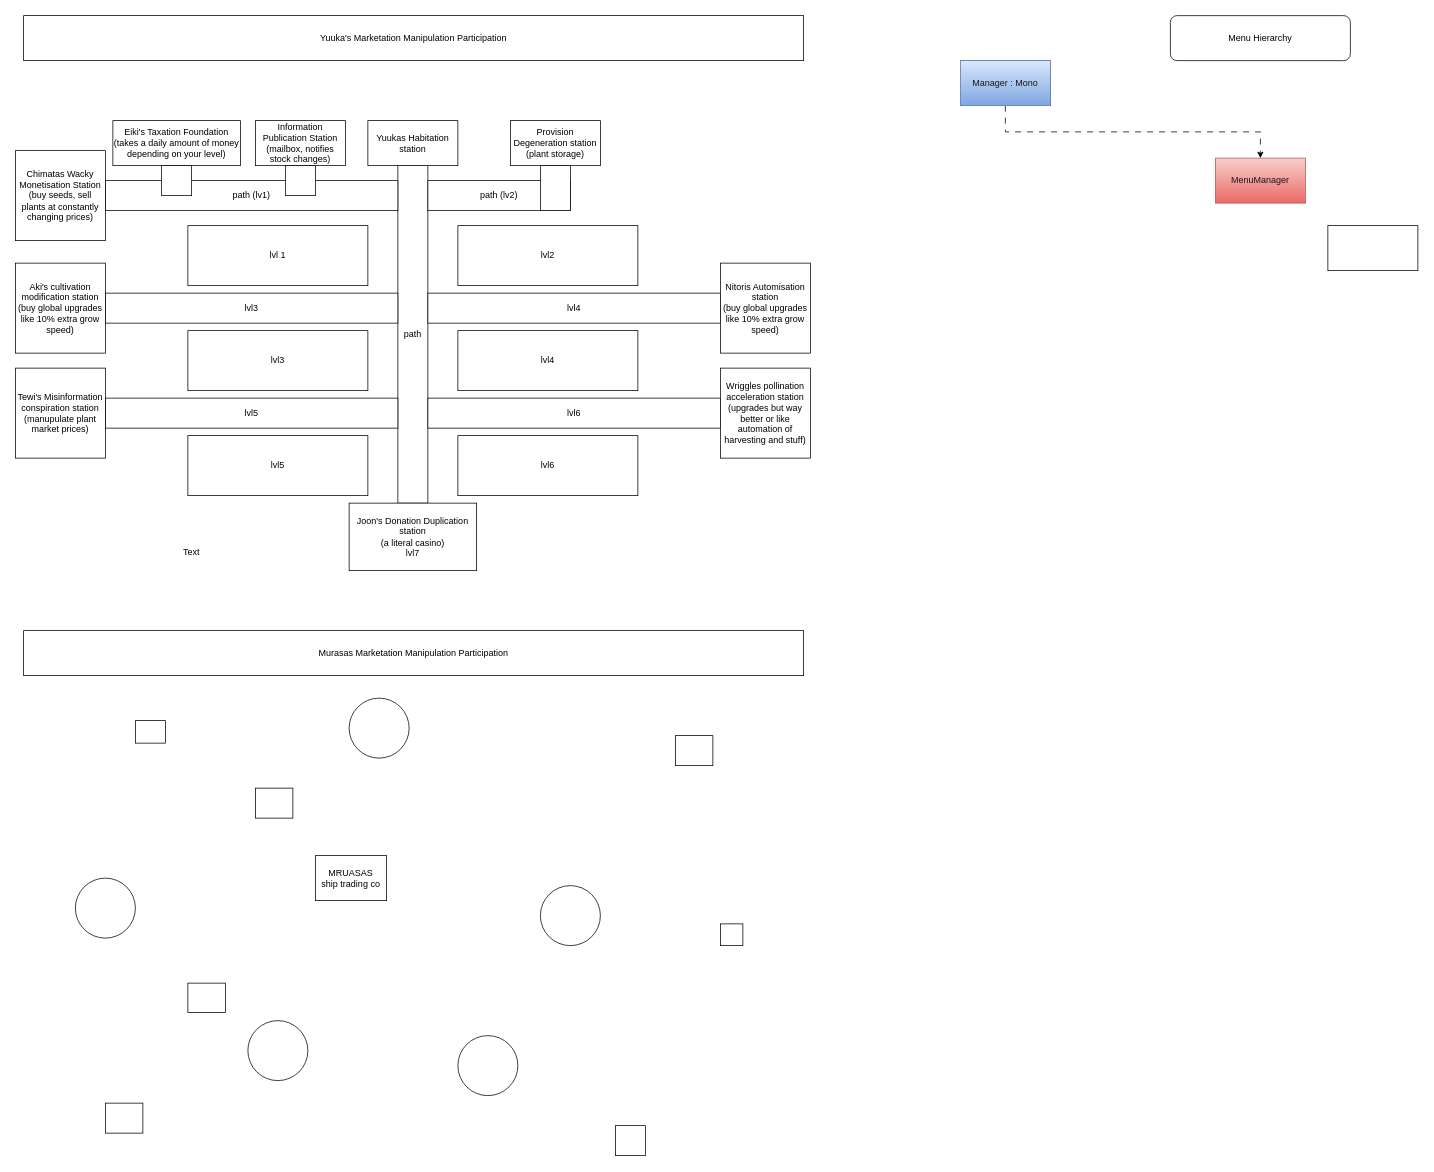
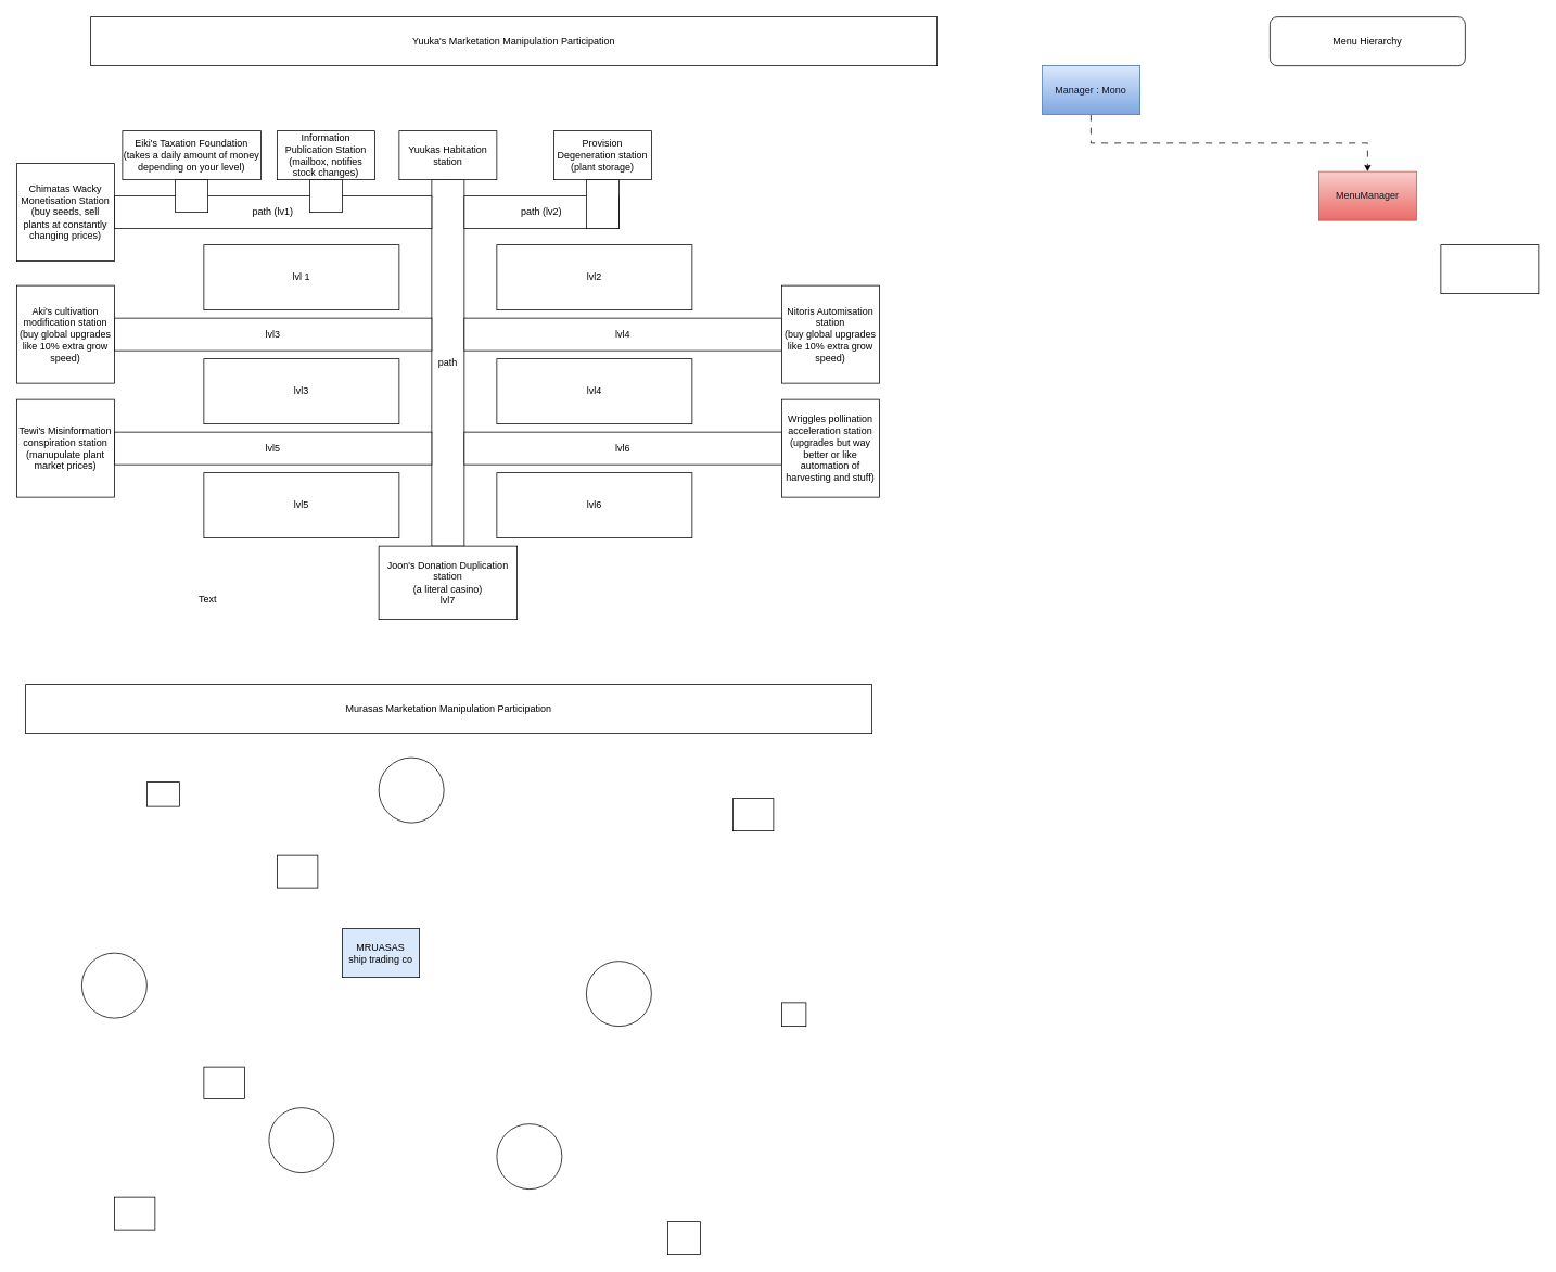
  <mxCell id="0" />
  <mxCell id="1" parent="0" />
- <mxCell id="2" value="Yuuka's Marketation Manipulation Participation" style="rounded=0;whiteSpace=wrap;html=1;" parent="1" vertex="1"><mxGeometry x="31" y="20" width="1040" height="60" as="geometry" /></mxCell>
+ <mxCell id="2" value="Yuuka's Marketation Manipulation Participation" style="rounded=0;whiteSpace=wrap;html=1;" parent="1" vertex="1"><mxGeometry x="111" y="20" width="1040" height="60" as="geometry" /></mxCell>
  <mxCell id="3" value="" style="edgeStyle=orthogonalEdgeStyle;rounded=0;orthogonalLoop=1;jettySize=auto;html=1;" parent="1" source="4" target="5" edge="1"><mxGeometry relative="1" as="geometry" /></mxCell>
  <mxCell id="4" value="path" style="rounded=0;whiteSpace=wrap;html=1;" parent="1" vertex="1"><mxGeometry x="530" y="220" width="40" height="450" as="geometry" /></mxCell>
  <mxCell id="5" value="Yuukas Habitation station" style="rounded=0;whiteSpace=wrap;html=1;" parent="1" vertex="1"><mxGeometry x="490" y="160" width="120" height="60" as="geometry" /></mxCell>
  <mxCell id="6" value="lvl2" style="rounded=0;whiteSpace=wrap;html=1;" parent="1" vertex="1"><mxGeometry x="610" y="300" width="240" height="80" as="geometry" /></mxCell>
  <mxCell id="7" value="lvl 1" style="rounded=0;whiteSpace=wrap;html=1;" parent="1" vertex="1"><mxGeometry x="250" y="300" width="240" height="80" as="geometry" /></mxCell>
  <mxCell id="8" value="lvl3" style="rounded=0;whiteSpace=wrap;html=1;" parent="1" vertex="1"><mxGeometry x="250" y="440" width="240" height="80" as="geometry" /></mxCell>
  <mxCell id="9" value="lvl4" style="rounded=0;whiteSpace=wrap;html=1;" parent="1" vertex="1"><mxGeometry x="610" y="440" width="240" height="80" as="geometry" /></mxCell>
  <mxCell id="10" value="lvl5" style="rounded=0;whiteSpace=wrap;html=1;" parent="1" vertex="1"><mxGeometry x="250" y="580" width="240" height="80" as="geometry" /></mxCell>
  <mxCell id="11" value="lvl6" style="rounded=0;whiteSpace=wrap;html=1;" parent="1" vertex="1"><mxGeometry x="610" y="580" width="240" height="80" as="geometry" /></mxCell>
  <mxCell id="12" value="path (lv2)" style="rounded=0;whiteSpace=wrap;html=1;" parent="1" vertex="1"><mxGeometry x="570" y="240" width="190" height="40" as="geometry" /></mxCell>
  <mxCell id="13" value="lvl3" style="rounded=0;whiteSpace=wrap;html=1;" parent="1" vertex="1"><mxGeometry x="140" y="390" width="390" height="40" as="geometry" /></mxCell>
  <mxCell id="14" value="lvl5" style="rounded=0;whiteSpace=wrap;html=1;" parent="1" vertex="1"><mxGeometry x="140" y="530" width="390" height="40" as="geometry" /></mxCell>
  <mxCell id="15" value="lvl6" style="rounded=0;whiteSpace=wrap;html=1;" parent="1" vertex="1"><mxGeometry x="570" y="530" width="390" height="40" as="geometry" /></mxCell>
  <mxCell id="16" value="Aki's cultivation modification station &lt;br&gt;(buy global upgrades like 10% extra grow speed)" style="rounded=0;whiteSpace=wrap;html=1;" parent="1" vertex="1"><mxGeometry x="20" y="350" width="120" height="120" as="geometry" /></mxCell>
  <mxCell id="17" value="Tewi's Misinformation&lt;br&gt;conspiration station&lt;br&gt;(manupulate plant market prices)" style="rounded=0;whiteSpace=wrap;html=1;" parent="1" vertex="1"><mxGeometry x="20" y="490" width="120" height="120" as="geometry" /></mxCell>
  <mxCell id="18" value="lvl4" style="rounded=0;whiteSpace=wrap;html=1;" parent="1" vertex="1"><mxGeometry x="570" y="390" width="390" height="40" as="geometry" /></mxCell>
  <mxCell id="19" value="Nitoris Automisation station &lt;br&gt;(buy global upgrades like 10% extra grow speed)" style="rounded=0;whiteSpace=wrap;html=1;" parent="1" vertex="1"><mxGeometry x="960" y="350" width="120" height="120" as="geometry" /></mxCell>
  <mxCell id="20" value="Joon's Donation Duplication station&lt;br&gt;(a literal casino)&lt;br&gt;lvl7" style="rounded=0;whiteSpace=wrap;html=1;" parent="1" vertex="1"><mxGeometry x="465" y="670" width="170" height="90" as="geometry" /></mxCell>
  <mxCell id="21" value="Provision Degeneration station&lt;br&gt;(plant storage)" style="rounded=0;whiteSpace=wrap;html=1;" parent="1" vertex="1"><mxGeometry x="680" y="160" width="120" height="60" as="geometry" /></mxCell>
  <mxCell id="22" value="path (lv1)" style="rounded=0;whiteSpace=wrap;html=1;" parent="1" vertex="1"><mxGeometry x="140" y="240" width="390" height="40" as="geometry" /></mxCell>
  <mxCell id="23" value="Chimatas Wacky Monetisation Station&lt;br&gt;(buy seeds, sell plants at constantly changing prices)" style="rounded=0;whiteSpace=wrap;html=1;" parent="1" vertex="1"><mxGeometry x="20" y="200" width="120" height="120" as="geometry" /></mxCell>
  <mxCell id="24" value="" style="rounded=0;whiteSpace=wrap;html=1;" parent="1" vertex="1"><mxGeometry x="720" y="220" width="40" height="60" as="geometry" /></mxCell>
  <mxCell id="25" value="Wriggles pollination acceleration station&lt;br&gt;(upgrades but way better or like automation of harvesting and stuff)" style="rounded=0;whiteSpace=wrap;html=1;" parent="1" vertex="1"><mxGeometry x="960" y="490" width="120" height="120" as="geometry" /></mxCell>
  <mxCell id="26" value="Information Publication Station&lt;br&gt;(mailbox, notifies stock changes)" style="rounded=0;whiteSpace=wrap;html=1;" parent="1" vertex="1"><mxGeometry x="340" y="160" width="120" height="60" as="geometry" /></mxCell>
  <mxCell id="27" value="" style="rounded=0;whiteSpace=wrap;html=1;" parent="1" vertex="1"><mxGeometry x="380" y="220" width="40" height="40" as="geometry" /></mxCell>
  <mxCell id="28" value="Eiki's Taxation Foundation&lt;br&gt;(takes a daily amount of money depending on your level)" style="rounded=0;whiteSpace=wrap;html=1;" parent="1" vertex="1"><mxGeometry x="150" y="160" width="170" height="60" as="geometry" /></mxCell>
  <mxCell id="29" value="" style="rounded=0;whiteSpace=wrap;html=1;" parent="1" vertex="1"><mxGeometry x="215" y="220" width="40" height="40" as="geometry" /></mxCell>
  <mxCell id="30" value="Menu Hierarchy" style="whiteSpace=wrap;html=1;rounded=1;" parent="1" vertex="1"><mxGeometry x="1560" y="20" width="240" height="60" as="geometry" /></mxCell>
  <mxCell id="31" value="&lt;font color=&quot;#19151e&quot;&gt;MenuManager&lt;/font&gt;" style="rounded=0;whiteSpace=wrap;html=1;fillColor=#f8cecc;strokeColor=#b85450;gradientColor=#ea6b66;" parent="1" vertex="1"><mxGeometry x="1620" y="210" width="120" height="60" as="geometry" /></mxCell>
  <mxCell id="32" style="edgeStyle=orthogonalEdgeStyle;rounded=0;orthogonalLoop=1;jettySize=auto;html=1;exitX=0.5;exitY=1;exitDx=0;exitDy=0;entryX=0.5;entryY=0;entryDx=0;entryDy=0;dashed=1;dashPattern=8 8;" parent="1" source="33" target="31" edge="1"><mxGeometry relative="1" as="geometry" /></mxCell>
  <mxCell id="33" value="Manager" style="rounded=0;whiteSpace=wrap;html=1;" parent="1" vertex="1"><mxGeometry x="1280" y="80" width="120" height="60" as="geometry" /></mxCell>
  <mxCell id="34" value="&lt;font color=&quot;#19151e&quot;&gt;Manager : Mono&lt;/font&gt;" style="rounded=0;whiteSpace=wrap;html=1;fillColor=#dae8fc;strokeColor=#6c8ebf;gradientColor=#7ea6e0;" parent="1" vertex="1"><mxGeometry x="1280" y="80" width="120" height="60" as="geometry" /></mxCell>
  <mxCell id="35" value="" style="rounded=0;whiteSpace=wrap;html=1;" parent="1" vertex="1"><mxGeometry x="1770" y="300" width="120" height="60" as="geometry" /></mxCell>
  <mxCell id="36" value="Text" style="text;html=1;strokeColor=none;fillColor=none;align=center;verticalAlign=middle;whiteSpace=wrap;rounded=0;" parent="1" vertex="1"><mxGeometry x="120" y="710" width="270" height="50" as="geometry" /></mxCell>
  <mxCell id="37" value="Murasas Marketation Manipulation Participation" style="rounded=0;whiteSpace=wrap;html=1;" parent="1" vertex="1"><mxGeometry x="31" y="840" width="1040" height="60" as="geometry" /></mxCell>
- <mxCell id="38" value="MRUASAS&lt;br&gt;ship trading co" style="rounded=0;whiteSpace=wrap;html=1;" parent="1" vertex="1"><mxGeometry x="420" y="1140" width="95" height="60" as="geometry" /></mxCell>
+ <mxCell id="38" value="MRUASAS&lt;br&gt;ship trading co" style="rounded=0;whiteSpace=wrap;html=1;fillColor=#dae8fc;" parent="1" vertex="1"><mxGeometry x="420" y="1140" width="95" height="60" as="geometry" /></mxCell>
  <mxCell id="39" value="" style="rounded=0;whiteSpace=wrap;html=1;" parent="1" vertex="1"><mxGeometry x="900" y="980" width="50" height="40" as="geometry" /></mxCell>
  <mxCell id="40" value="" style="rounded=0;whiteSpace=wrap;html=1;" parent="1" vertex="1"><mxGeometry x="960" y="1231" width="30" height="29" as="geometry" /></mxCell>
  <mxCell id="41" value="" style="rounded=0;whiteSpace=wrap;html=1;" parent="1" vertex="1"><mxGeometry x="820" y="1500" width="40" height="40" as="geometry" /></mxCell>
  <mxCell id="42" value="" style="rounded=0;whiteSpace=wrap;html=1;" parent="1" vertex="1"><mxGeometry x="140" y="1470" width="50" height="40" as="geometry" /></mxCell>
  <mxCell id="43" value="" style="rounded=0;whiteSpace=wrap;html=1;" parent="1" vertex="1"><mxGeometry x="250" y="1310" width="50" height="39" as="geometry" /></mxCell>
  <mxCell id="44" value="" style="rounded=0;whiteSpace=wrap;html=1;" parent="1" vertex="1"><mxGeometry x="340" y="1050" width="50" height="40" as="geometry" /></mxCell>
  <mxCell id="45" value="" style="rounded=0;whiteSpace=wrap;html=1;" parent="1" vertex="1"><mxGeometry x="180" y="960" width="40" height="30" as="geometry" /></mxCell>
  <mxCell id="46" value="" style="ellipse;whiteSpace=wrap;html=1;aspect=fixed;" parent="1" vertex="1"><mxGeometry x="100" y="1170" width="80" height="80" as="geometry" /></mxCell>
  <mxCell id="47" value="" style="ellipse;whiteSpace=wrap;html=1;aspect=fixed;" parent="1" vertex="1"><mxGeometry x="330" y="1360" width="80" height="80" as="geometry" /></mxCell>
  <mxCell id="48" value="" style="ellipse;whiteSpace=wrap;html=1;aspect=fixed;" parent="1" vertex="1"><mxGeometry x="610" y="1380" width="80" height="80" as="geometry" /></mxCell>
  <mxCell id="49" value="" style="ellipse;whiteSpace=wrap;html=1;aspect=fixed;" parent="1" vertex="1"><mxGeometry x="720" y="1180" width="80" height="80" as="geometry" /></mxCell>
  <mxCell id="50" value="" style="ellipse;whiteSpace=wrap;html=1;aspect=fixed;" parent="1" vertex="1"><mxGeometry x="465" y="930" width="80" height="80" as="geometry" /></mxCell>
